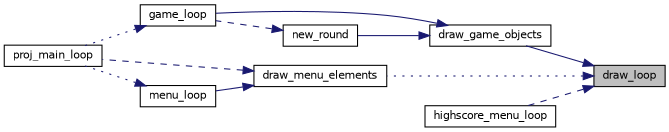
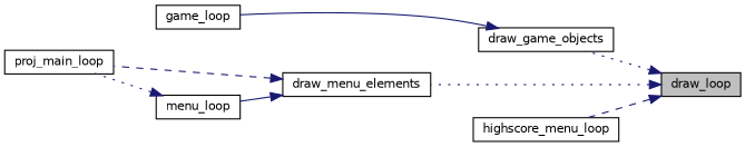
  digraph {
    rankdir=RL
    node [color=black fillcolor=white fontname=Helvetica fontsize=10 shape=record style=filled]
    edge [color=midnightblue dir=back fontname=Helvetica fontsize=10 labelfontname=Helvetica labelfontsize=10 style=dotted]
    n1 [fillcolor=grey75 fontcolor=black height=0.2 label=draw_loop width=0.4]
    n2 [height=0.2 label=draw_game_objects width=0.4]
    n3 [height=0.2 label=draw_menu_elements width=0.4]
    n4 [height=0.2 label=highscore_menu_loop width=0.4]
    n5 [height=0.2 label=game_loop width=0.4]
-   n6 [height=0.2 label=new_round width=0.4]
    n7 [height=0.2 label=proj_main_loop width=0.4]
    n8 [height=0.2 label=menu_loop width=0.4]
-   n1 -> n2 [style=solid]
+   n1 -> n2
    n1 -> n3
    n1 -> n4 [style=dashed]
    n2 -> n5 [style=solid]
-   n2 -> n6 [style=solid]
    n3 -> n7 [style=dashed]
    n3 -> n8 [style=solid]
-   n5 -> n7
-   n6 -> n5 [style=dashed]
    n8 -> n7
  }
